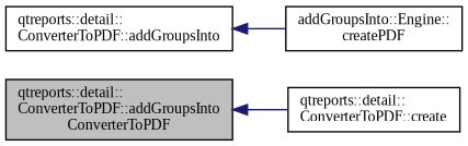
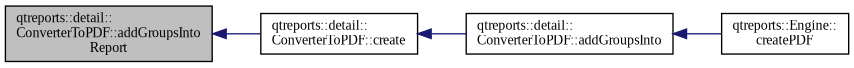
  digraph {
    fontname="Liberation Serif"
    rankdir=LR
    node [color=black fontname="Liberation Serif" fontsize=10 shape=record]
    edge [color=midnightblue dir=back fontname="Liberation Serif" fontsize=10 labelfontname=Helvetica labelfontsize=10 style=solid]
-   n1 [fillcolor=grey75 fontcolor=black height=0.2 label="qtreports::detail::\lConverterToPDF::addGroupsInto\lConverterToPDF" style=filled width=0.4]
+   n1 [fillcolor=grey75 fontcolor=black height=0.2 label="qtreports::detail::\lConverterToPDF::addGroupsInto\lReport" style=filled width=0.4]
    n2 [height=0.2 label="qtreports::detail::\lConverterToPDF::create" width=0.4]
    n3 [height=0.2 label="qtreports::detail::\lConverterToPDF::addGroupsInto" width=0.4]
-   n4 [height=0.2 label="addGroupsInto::Engine::\lcreatePDF" width=0.4]
+   n4 [height=0.2 label="qtreports::Engine::\lcreatePDF" width=0.4]
    n1 -> n2
+   n2 -> n3
    n3 -> n4
  }
